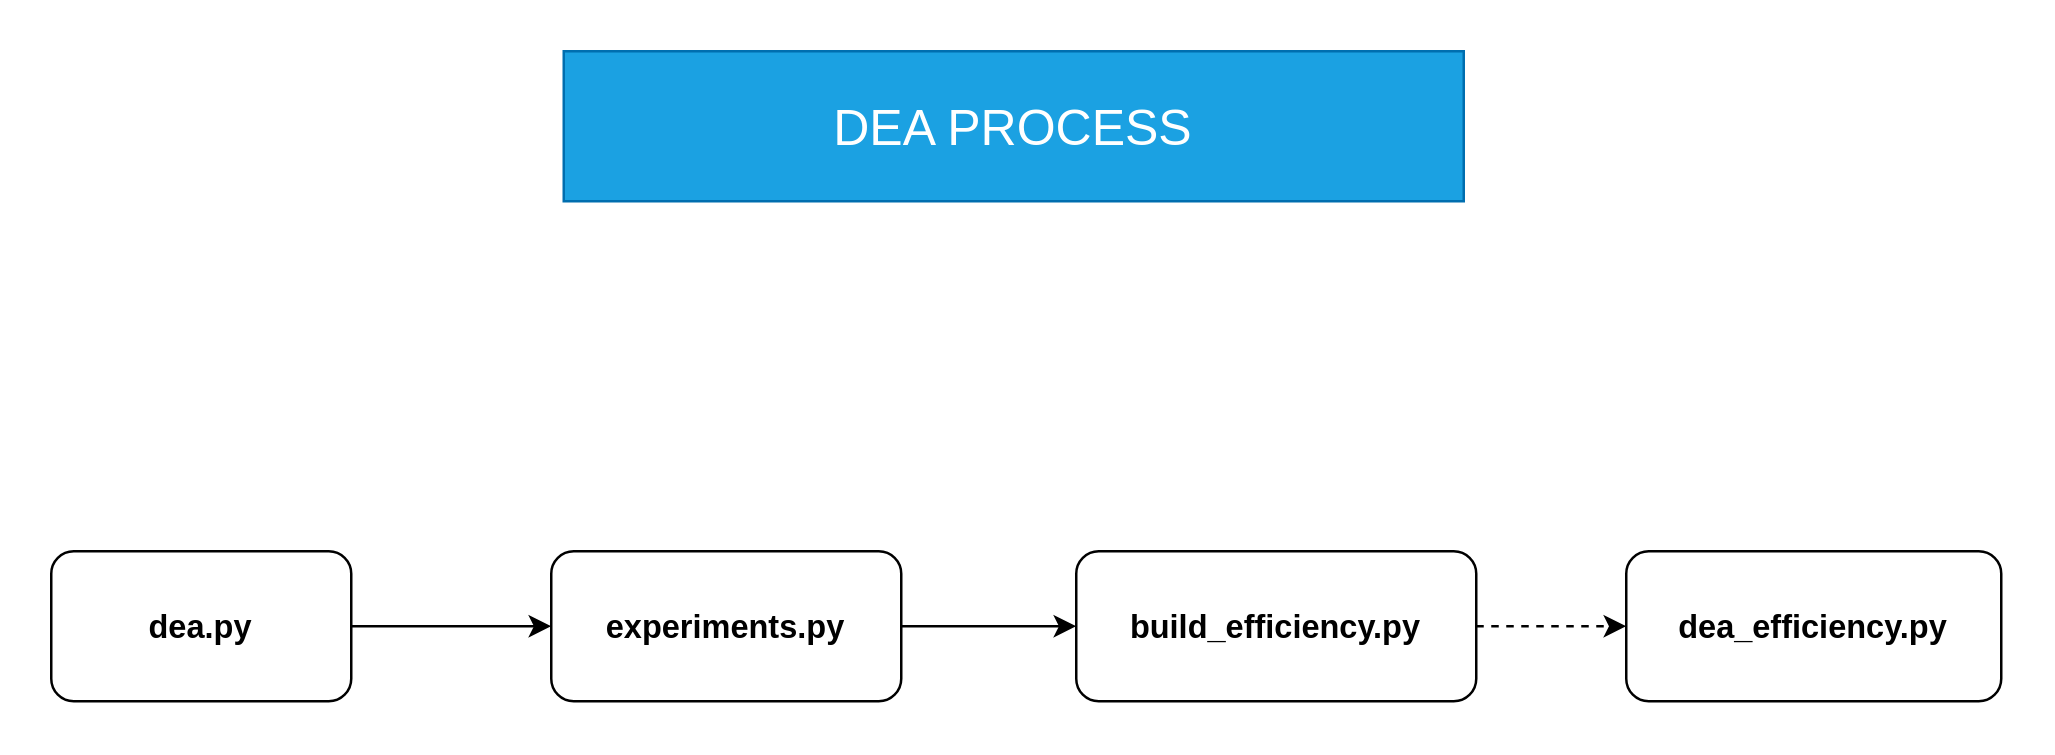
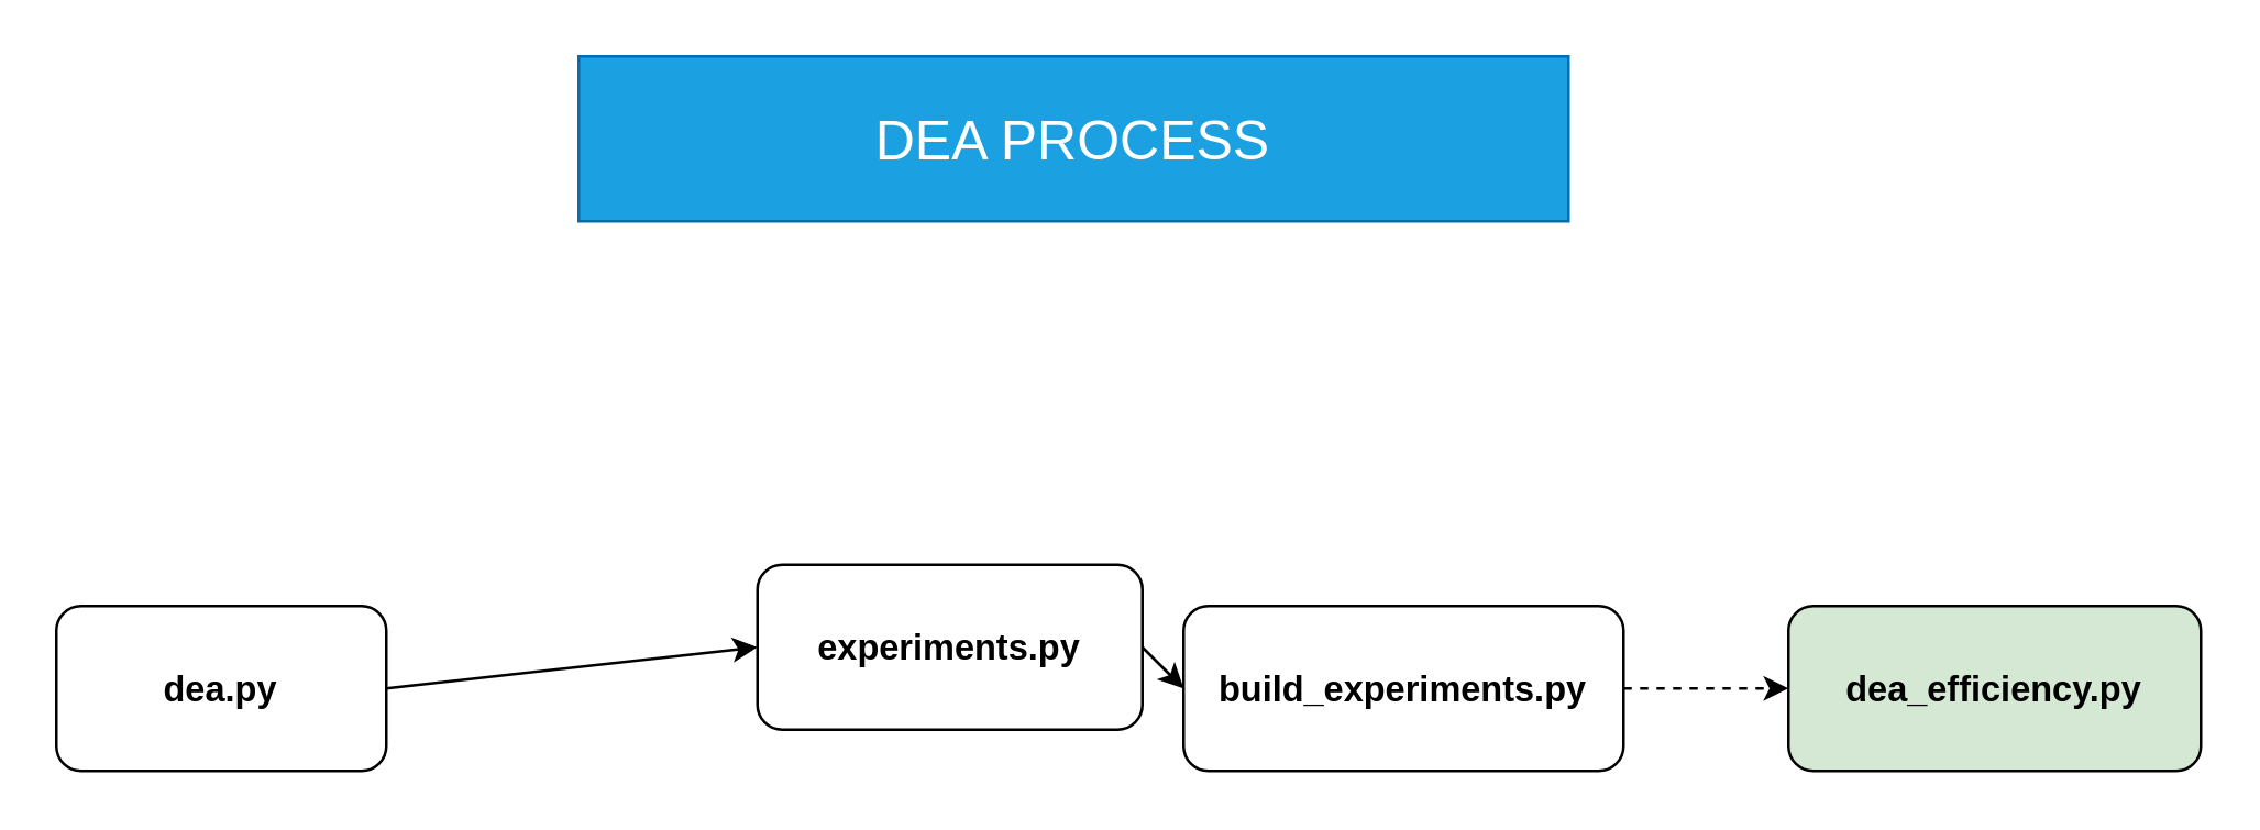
  <mxCell id="0" />
  <mxCell id="1" parent="0" />
  <mxCell id="2" value="&lt;b&gt;&lt;font style=&quot;font-size: 13px;&quot;&gt;dea.py&lt;/font&gt;&lt;/b&gt;" style="rounded=1;whiteSpace=wrap;html=1;" parent="1" vertex="1"><mxGeometry x="20" y="220" width="120" height="60" as="geometry" /></mxCell>
- <mxCell id="3" value="&lt;b&gt;&lt;font style=&quot;font-size: 13px;&quot;&gt;dea_efficiency.py&lt;/font&gt;&lt;/b&gt;" style="rounded=1;whiteSpace=wrap;html=1;" parent="1" vertex="1"><mxGeometry x="650" y="220" width="150" height="60" as="geometry" /></mxCell>
- <mxCell id="4" value="&lt;b&gt;&lt;font style=&quot;font-size: 13px;&quot;&gt;build_efficiency.py&lt;/font&gt;&lt;/b&gt;" style="rounded=1;whiteSpace=wrap;html=1;" parent="1" vertex="1"><mxGeometry x="430" y="220" width="160" height="60" as="geometry" /></mxCell>
- <mxCell id="5" value="&lt;b&gt;&lt;font style=&quot;font-size: 13px;&quot;&gt;experiments.py&lt;/font&gt;&lt;/b&gt;" style="rounded=1;whiteSpace=wrap;html=1;" parent="1" vertex="1"><mxGeometry x="220" y="220" width="140" height="60" as="geometry" /></mxCell>
+ <mxCell id="3" value="&lt;b&gt;&lt;font style=&quot;font-size: 13px;&quot;&gt;dea_efficiency.py&lt;/font&gt;&lt;/b&gt;" style="rounded=1;whiteSpace=wrap;html=1;fillColor=#d5e8d4;" parent="1" vertex="1"><mxGeometry x="650" y="220" width="150" height="60" as="geometry" /></mxCell>
+ <mxCell id="4" value="&lt;b&gt;&lt;font style=&quot;font-size: 13px;&quot;&gt;build_experiments.py&lt;/font&gt;&lt;/b&gt;" style="rounded=1;whiteSpace=wrap;html=1;" parent="1" vertex="1"><mxGeometry x="430" y="220" width="160" height="60" as="geometry" /></mxCell>
+ <mxCell id="5" value="&lt;b&gt;&lt;font style=&quot;font-size: 13px;&quot;&gt;experiments.py&lt;/font&gt;&lt;/b&gt;" style="rounded=1;whiteSpace=wrap;html=1;" parent="1" vertex="1"><mxGeometry x="275" y="205" width="140" height="60" as="geometry" /></mxCell>
  <mxCell id="6" value="" style="endArrow=classic;html=1;rounded=0;exitX=1;exitY=0.5;exitDx=0;exitDy=0;entryX=0;entryY=0.5;entryDx=0;entryDy=0;" parent="1" source="2" target="5" edge="1"><mxGeometry width="50" height="50" relative="1" as="geometry"><mxPoint x="380" y="430" as="sourcePoint" /><mxPoint x="430" y="380" as="targetPoint" /></mxGeometry></mxCell>
  <mxCell id="7" value="" style="endArrow=classic;html=1;rounded=0;exitX=1;exitY=0.5;exitDx=0;exitDy=0;entryX=0;entryY=0.5;entryDx=0;entryDy=0;" parent="1" source="5" target="4" edge="1"><mxGeometry width="50" height="50" relative="1" as="geometry"><mxPoint x="400" y="350" as="sourcePoint" /><mxPoint x="480" y="350" as="targetPoint" /></mxGeometry></mxCell>
  <mxCell id="8" value="" style="endArrow=classic;html=1;rounded=0;exitX=1;exitY=0.5;exitDx=0;exitDy=0;entryX=0;entryY=0.5;entryDx=0;entryDy=0;dashed=1;" parent="1" source="4" target="3" edge="1"><mxGeometry width="50" height="50" relative="1" as="geometry"><mxPoint x="470" y="350" as="sourcePoint" /><mxPoint x="550" y="350" as="targetPoint" /></mxGeometry></mxCell>
- <mxCell id="9" value="&lt;font style=&quot;font-size: 20px;&quot;&gt;DEA PROCESS&lt;/font&gt;" style="whiteSpace=wrap;html=1;fillColor=#1ba1e2;fontColor=#ffffff;strokeColor=#006EAF;" parent="1" vertex="1"><mxGeometry x="225" y="20" width="360" height="60" as="geometry" /></mxCell>
+ <mxCell id="9" value="&lt;font style=&quot;font-size: 20px;&quot;&gt;DEA PROCESS&lt;/font&gt;" style="whiteSpace=wrap;html=1;fillColor=#1ba1e2;fontColor=#ffffff;strokeColor=#006EAF;" parent="1" vertex="1"><mxGeometry x="210" y="20" width="360" height="60" as="geometry" /></mxCell>
